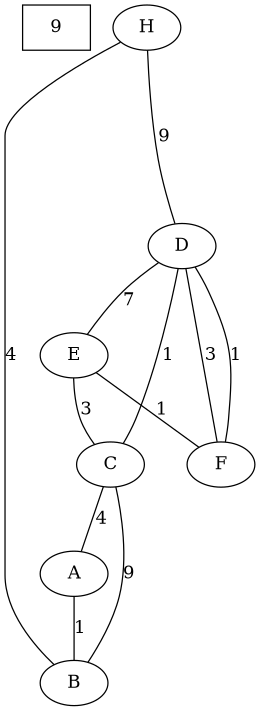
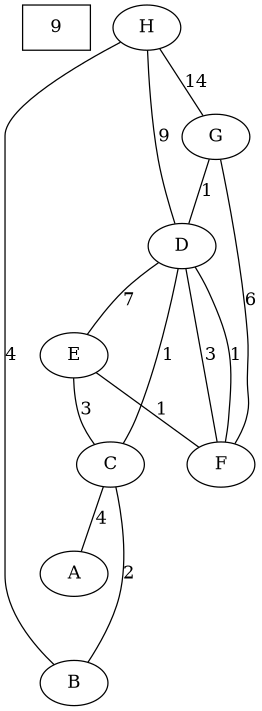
  graph {
    n1 [label=9 shape=box]
    H
    B
+   G
    D
    F
    E
    C
    A
    H -- B [label=4]
+   H -- G [label=14]
+   G -- D [label=1]
+   G -- F [label=6]
    D -- H [label=9]
    D -- F [label=3]
    D -- F [label=1]
    D -- E [label=7]
    D -- C [label=1]
    E -- F [label=1]
    E -- C [label=3]
-   C -- B [label=9]
+   C -- B [label=2]
    C -- A [label=4]
-   A -- B [label=1]
  }
